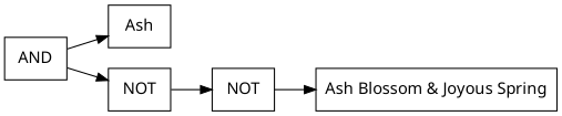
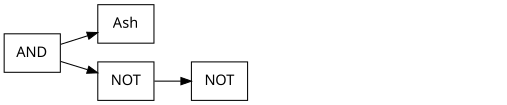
  digraph {
    rankdir=LR
    splines=spline
    node [fontname=Sans shape=record]
    n1 [label=AND]
    n2 [label=Ash]
    n3 [label=NOT]
    n4 [label=NOT]
-   n5 [label="Ash Blossom & Joyous Spring"]
    n1 -> n2
    n1 -> n3
    n3 -> n4
-   n4 -> n5
  }
